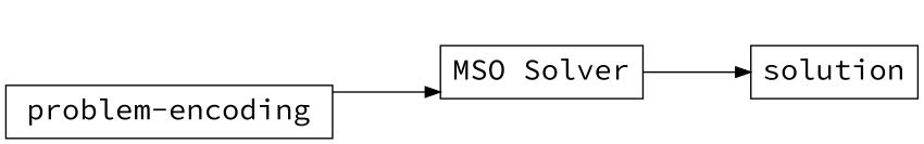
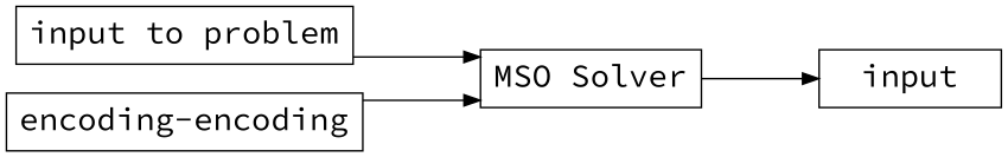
  strict digraph {
    fontname="Source Code Pro"
    rankdir=LR
    splines=ortho
    node [fontcolor=black fontname="Source Code Pro" fontsize=20 shape=rect]
    edge [fontname="Source Code Pro" minlen=2]
    n1 [label="MSO Solver"]
-   n2 [label=solution]
-   n4 [label="problem-encoding"]
+   n2 [label=input]
+   n3 [label="input to problem"]
+   n4 [label="encoding-encoding"]
    n1 -> n2
+   n3 -> n1
    n4 -> n1
  }
